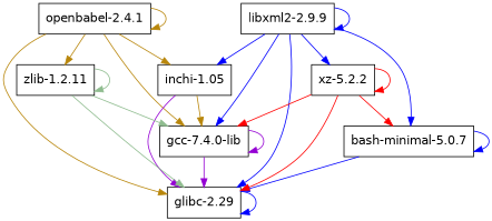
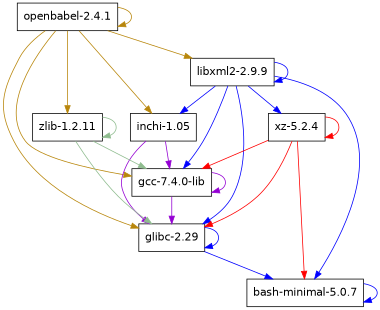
  digraph {
    node [fontname=Helvetica shape=box]
    edge [color=blue]
    n1 [label="openbabel-2.4.1"]
    n2 [label="gcc-7.4.0-lib"]
    n3 [label="inchi-1.05"]
    n4 [label="glibc-2.29"]
    n5 [label="libxml2-2.9.9"]
    n6 [label="zlib-1.2.11"]
    n7 [label="bash-minimal-5.0.7"]
-   n8 [label="xz-5.2.2"]
+   n8 [label="xz-5.2.4"]
    n1 -> n1 [color=darkgoldenrod]
    n1 -> n2 [color=darkgoldenrod]
    n1 -> n3 [color=darkgoldenrod]
    n1 -> n4 [color=darkgoldenrod]
+   n1 -> n5 [color=darkgoldenrod]
    n1 -> n6 [color=darkgoldenrod]
    n2 -> n2 [color=darkviolet]
    n2 -> n4 [color=darkviolet]
-   n3 -> n2 [color=darkgoldenrod]
+   n3 -> n2 [color=darkviolet]
    n3 -> n4 [color=darkviolet]
    n4 -> n4
    n5 -> n2
    n5 -> n3
    n5 -> n4
    n5 -> n5
    n5 -> n7
    n5 -> n8
    n6 -> n2 [color=darkseagreen]
    n6 -> n4 [color=darkseagreen]
    n6 -> n6 [color=darkseagreen]
-   n7 -> n4
+   n4 -> n7
    n7 -> n7
    n8 -> n2 [color=red]
    n8 -> n4 [color=red]
    n8 -> n7 [color=red]
    n8 -> n8 [color=red]
  }
